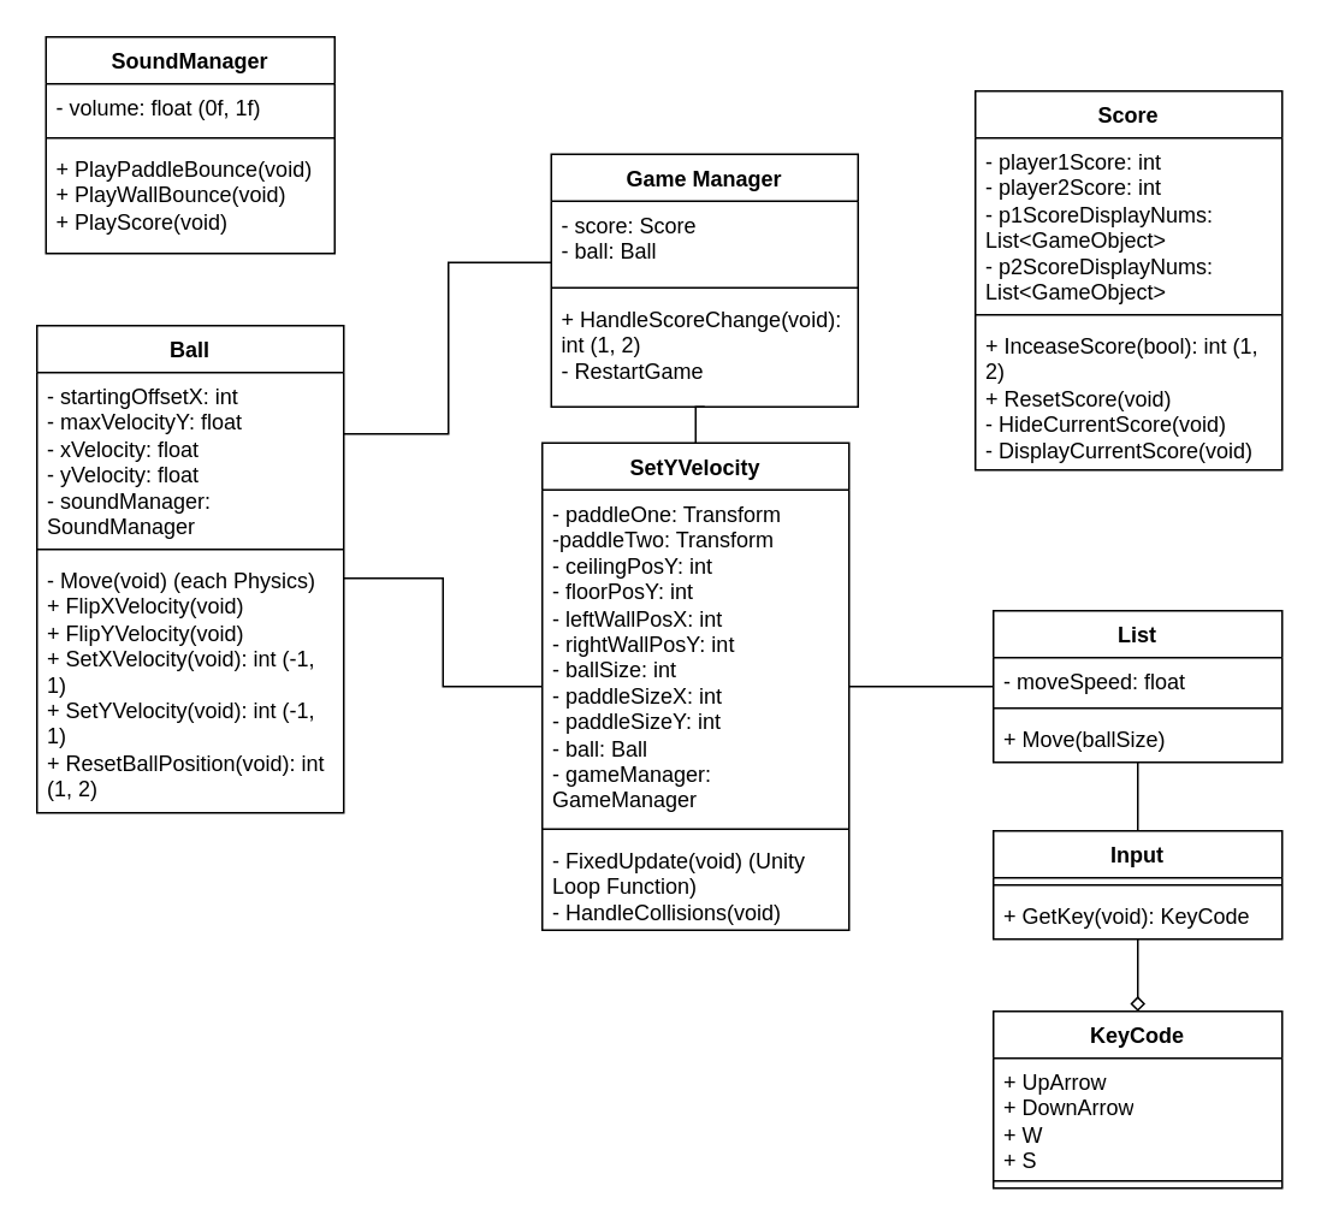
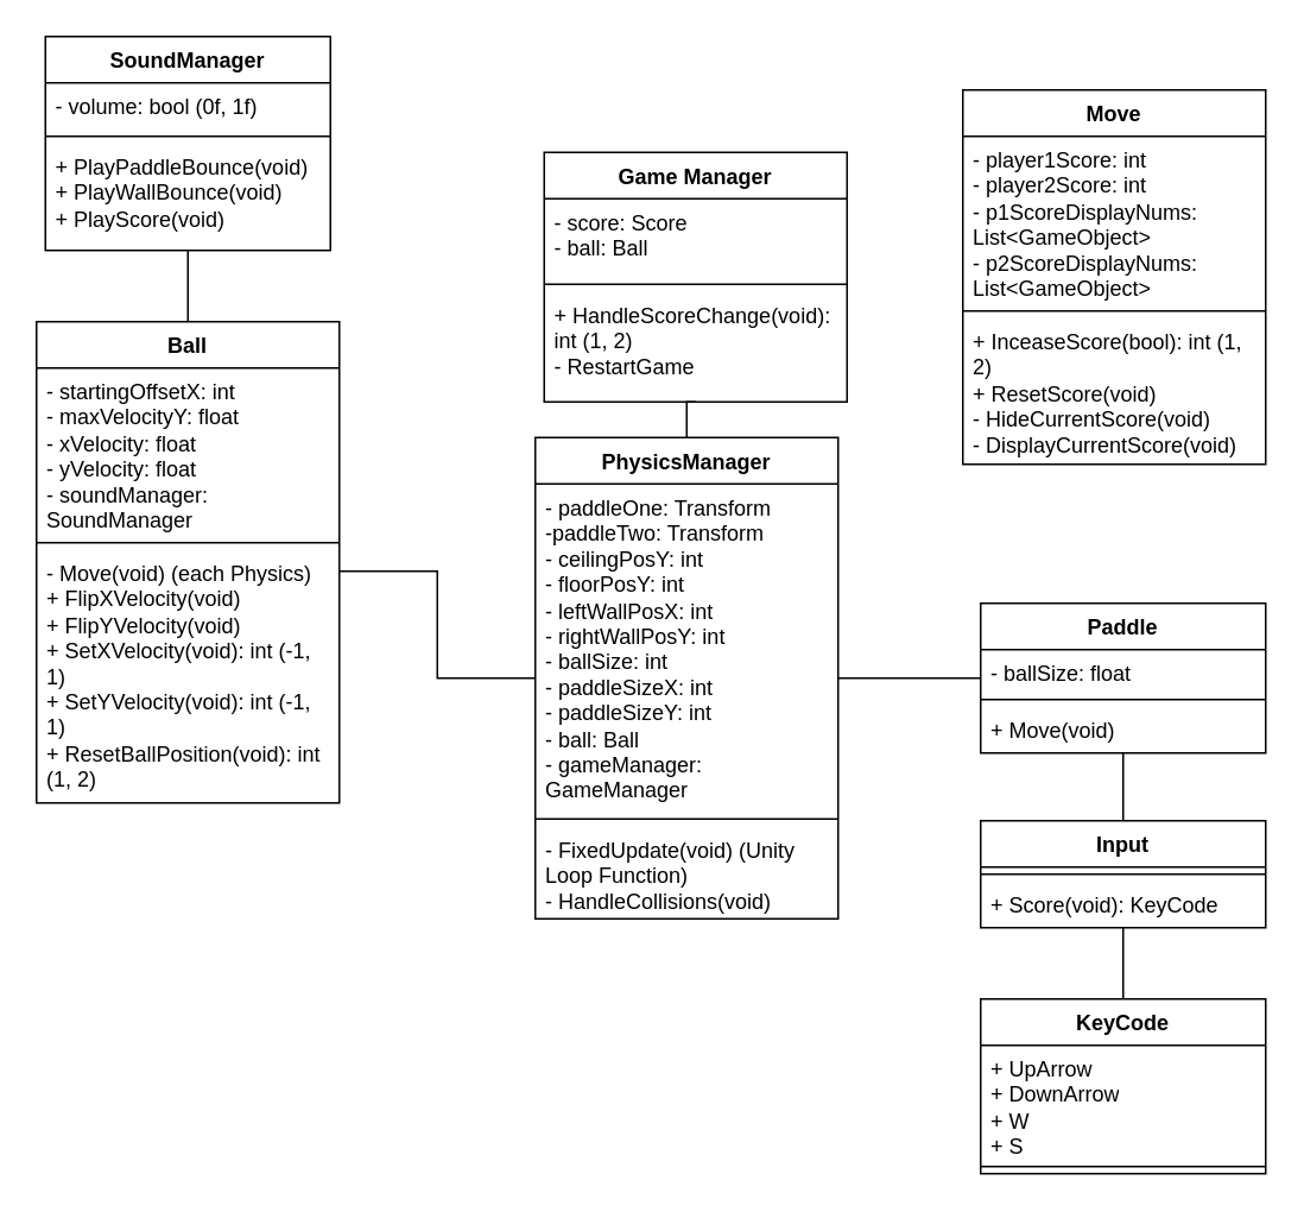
  <mxCell id="0" />
  <mxCell id="1" parent="0" />
  <mxCell id="2" style="edgeStyle=orthogonalEdgeStyle;rounded=0;orthogonalLoop=1;jettySize=auto;html=1;startArrow=none;startFill=0;endArrow=none;endFill=0;" parent="1" source="4" target="7" edge="1"><mxGeometry relative="1" as="geometry"><mxPoint x="100" y="140" as="targetPoint" /></mxGeometry></mxCell>
- <mxCell id="3" style="edgeStyle=orthogonalEdgeStyle;rounded=0;orthogonalLoop=1;jettySize=auto;html=1;endArrow=diamond;endFill=0;" parent="1" source="4" target="32" edge="1"><mxGeometry relative="1" as="geometry" /></mxCell>
+ <mxCell id="3" style="edgeStyle=orthogonalEdgeStyle;rounded=0;orthogonalLoop=1;jettySize=auto;html=1;endArrow=none;endFill=0;" parent="1" source="4" target="32" edge="1"><mxGeometry relative="1" as="geometry" /></mxCell>
  <mxCell id="4" value="Input" style="swimlane;fontStyle=1;align=center;verticalAlign=top;childLayout=stackLayout;horizontal=1;startSize=26;horizontalStack=0;resizeParent=1;resizeParentMax=0;resizeLast=0;collapsible=1;marginBottom=0;whiteSpace=wrap;html=1;" parent="1" vertex="1"><mxGeometry x="550" y="460" width="160" height="60" as="geometry" /></mxCell>
  <mxCell id="5" value="" style="line;strokeWidth=1;fillColor=none;align=left;verticalAlign=middle;spacingTop=-1;spacingLeft=3;spacingRight=3;rotatable=0;labelPosition=right;points=[];portConstraint=eastwest;strokeColor=inherit;" parent="4" vertex="1"><mxGeometry y="26" width="160" height="8" as="geometry" /></mxCell>
- <mxCell id="6" value="+ GetKey(void): KeyCode" style="text;strokeColor=none;fillColor=none;align=left;verticalAlign=top;spacingLeft=4;spacingRight=4;overflow=hidden;rotatable=0;points=[[0,0.5],[1,0.5]];portConstraint=eastwest;whiteSpace=wrap;html=1;" parent="4" vertex="1"><mxGeometry y="34" width="160" height="26" as="geometry" /></mxCell>
- <mxCell id="7" value="List" style="swimlane;fontStyle=1;align=center;verticalAlign=top;childLayout=stackLayout;horizontal=1;startSize=26;horizontalStack=0;resizeParent=1;resizeParentMax=0;resizeLast=0;collapsible=1;marginBottom=0;whiteSpace=wrap;html=1;" parent="1" vertex="1"><mxGeometry x="550" y="338" width="160" height="84" as="geometry" /></mxCell>
- <mxCell id="8" value="- moveSpeed: float" style="text;strokeColor=none;fillColor=none;align=left;verticalAlign=top;spacingLeft=4;spacingRight=4;overflow=hidden;rotatable=0;points=[[0,0.5],[1,0.5]];portConstraint=eastwest;whiteSpace=wrap;html=1;" parent="7" vertex="1"><mxGeometry y="26" width="160" height="24" as="geometry" /></mxCell>
+ <mxCell id="6" value="+ Score(void): KeyCode" style="text;strokeColor=none;fillColor=none;align=left;verticalAlign=top;spacingLeft=4;spacingRight=4;overflow=hidden;rotatable=0;points=[[0,0.5],[1,0.5]];portConstraint=eastwest;whiteSpace=wrap;html=1;" parent="4" vertex="1"><mxGeometry y="34" width="160" height="26" as="geometry" /></mxCell>
+ <mxCell id="7" value="Paddle" style="swimlane;fontStyle=1;align=center;verticalAlign=top;childLayout=stackLayout;horizontal=1;startSize=26;horizontalStack=0;resizeParent=1;resizeParentMax=0;resizeLast=0;collapsible=1;marginBottom=0;whiteSpace=wrap;html=1;" parent="1" vertex="1"><mxGeometry x="550" y="338" width="160" height="84" as="geometry" /></mxCell>
+ <mxCell id="8" value="- ballSize: float" style="text;strokeColor=none;fillColor=none;align=left;verticalAlign=top;spacingLeft=4;spacingRight=4;overflow=hidden;rotatable=0;points=[[0,0.5],[1,0.5]];portConstraint=eastwest;whiteSpace=wrap;html=1;" parent="7" vertex="1"><mxGeometry y="26" width="160" height="24" as="geometry" /></mxCell>
  <mxCell id="9" value="" style="line;strokeWidth=1;fillColor=none;align=left;verticalAlign=middle;spacingTop=-1;spacingLeft=3;spacingRight=3;rotatable=0;labelPosition=right;points=[];portConstraint=eastwest;strokeColor=inherit;" parent="7" vertex="1"><mxGeometry y="50" width="160" height="8" as="geometry" /></mxCell>
- <mxCell id="10" value="&lt;div&gt;+ Move(ballSize)&lt;br&gt;&lt;/div&gt;" style="text;strokeColor=none;fillColor=none;align=left;verticalAlign=top;spacingLeft=4;spacingRight=4;overflow=hidden;rotatable=0;points=[[0,0.5],[1,0.5]];portConstraint=eastwest;whiteSpace=wrap;html=1;" parent="7" vertex="1"><mxGeometry y="58" width="160" height="26" as="geometry" /></mxCell>
+ <mxCell id="10" value="&lt;div&gt;+ Move(void)&lt;br&gt;&lt;/div&gt;" style="text;strokeColor=none;fillColor=none;align=left;verticalAlign=top;spacingLeft=4;spacingRight=4;overflow=hidden;rotatable=0;points=[[0,0.5],[1,0.5]];portConstraint=eastwest;whiteSpace=wrap;html=1;" parent="7" vertex="1"><mxGeometry y="58" width="160" height="26" as="geometry" /></mxCell>
+ <mxCell id="11" style="edgeStyle=orthogonalEdgeStyle;rounded=0;orthogonalLoop=1;jettySize=auto;html=1;endArrow=none;endFill=0;" parent="1" source="12" target="35" edge="1"><mxGeometry relative="1" as="geometry" /></mxCell>
  <mxCell id="12" value="Ball" style="swimlane;fontStyle=1;align=center;verticalAlign=top;childLayout=stackLayout;horizontal=1;startSize=26;horizontalStack=0;resizeParent=1;resizeParentMax=0;resizeLast=0;collapsible=1;marginBottom=0;whiteSpace=wrap;html=1;" parent="1" vertex="1"><mxGeometry x="20" y="180" width="170" height="270" as="geometry" /></mxCell>
  <mxCell id="13" value="&lt;div&gt;- startingOffsetX: int&lt;/div&gt;&lt;div&gt;- maxVelocityY: float&lt;/div&gt;&lt;div&gt;- xVelocity: float&lt;/div&gt;&lt;div&gt;- yVelocity: float&lt;br&gt;&lt;/div&gt;&lt;div&gt;- soundManager: SoundManager&lt;/div&gt;" style="text;strokeColor=none;fillColor=none;align=left;verticalAlign=top;spacingLeft=4;spacingRight=4;overflow=hidden;rotatable=0;points=[[0,0.5],[1,0.5]];portConstraint=eastwest;whiteSpace=wrap;html=1;" parent="12" vertex="1"><mxGeometry y="26" width="170" height="94" as="geometry" /></mxCell>
  <mxCell id="14" value="" style="line;strokeWidth=1;fillColor=none;align=left;verticalAlign=middle;spacingTop=-1;spacingLeft=3;spacingRight=3;rotatable=0;labelPosition=right;points=[];portConstraint=eastwest;strokeColor=inherit;" parent="12" vertex="1"><mxGeometry y="120" width="170" height="8" as="geometry" /></mxCell>
  <mxCell id="15" value="&lt;div&gt;- Move(void) (each Physics)&lt;br&gt;&lt;/div&gt;&lt;div&gt;+ FlipXVelocity(void)&lt;/div&gt;&lt;div&gt;+ FlipYVelocity(void)&lt;/div&gt;&lt;div&gt;+ SetXVelocity(void): int (-1, 1)&lt;/div&gt;&lt;div&gt;+ SetYVelocity(void): int (-1, 1)&lt;br&gt;&lt;/div&gt;&lt;div&gt;+ ResetBallPosition(void): int (1, 2)&lt;br&gt;&lt;/div&gt;" style="text;strokeColor=none;fillColor=none;align=left;verticalAlign=top;spacingLeft=4;spacingRight=4;overflow=hidden;rotatable=0;points=[[0,0.5],[1,0.5]];portConstraint=eastwest;whiteSpace=wrap;html=1;" parent="12" vertex="1"><mxGeometry y="128" width="170" height="142" as="geometry" /></mxCell>
- <mxCell id="16" value="&lt;div&gt;Score&lt;/div&gt;" style="swimlane;fontStyle=1;align=center;verticalAlign=top;childLayout=stackLayout;horizontal=1;startSize=26;horizontalStack=0;resizeParent=1;resizeParentMax=0;resizeLast=0;collapsible=1;marginBottom=0;whiteSpace=wrap;html=1;" parent="1" vertex="1"><mxGeometry x="540" y="50" width="170" height="210" as="geometry" /></mxCell>
+ <mxCell id="16" value="&lt;div&gt;Move&lt;/div&gt;" style="swimlane;fontStyle=1;align=center;verticalAlign=top;childLayout=stackLayout;horizontal=1;startSize=26;horizontalStack=0;resizeParent=1;resizeParentMax=0;resizeLast=0;collapsible=1;marginBottom=0;whiteSpace=wrap;html=1;" parent="1" vertex="1"><mxGeometry x="540" y="50" width="170" height="210" as="geometry" /></mxCell>
  <mxCell id="17" value="&lt;div&gt;- player1Score: int&lt;br&gt;&lt;/div&gt;&lt;div&gt;- player2Score: int&lt;br&gt;&lt;/div&gt;&lt;div&gt;- p1ScoreDisplayNums: List&amp;lt;GameObject&amp;gt;&lt;br&gt;&lt;/div&gt;&lt;div&gt;- p2ScoreDisplayNums: List&amp;lt;GameObject&amp;gt;&lt;br&gt;&lt;/div&gt;" style="text;strokeColor=none;fillColor=none;align=left;verticalAlign=top;spacingLeft=4;spacingRight=4;overflow=hidden;rotatable=0;points=[[0,0.5],[1,0.5]];portConstraint=eastwest;whiteSpace=wrap;html=1;" parent="16" vertex="1"><mxGeometry y="26" width="170" height="94" as="geometry" /></mxCell>
  <mxCell id="18" value="" style="line;strokeWidth=1;fillColor=none;align=left;verticalAlign=middle;spacingTop=-1;spacingLeft=3;spacingRight=3;rotatable=0;labelPosition=right;points=[];portConstraint=eastwest;strokeColor=inherit;" parent="16" vertex="1"><mxGeometry y="120" width="170" height="8" as="geometry" /></mxCell>
  <mxCell id="19" value="&lt;div&gt;+ InceaseScore(bool): int (1, 2)&lt;/div&gt;&lt;div&gt;+ ResetScore(void)&lt;br&gt;&lt;/div&gt;&lt;div&gt;- HideCurrentScore(void)&lt;/div&gt;&lt;div&gt;- DisplayCurrentScore(void)&lt;br&gt;&lt;/div&gt;" style="text;strokeColor=none;fillColor=none;align=left;verticalAlign=top;spacingLeft=4;spacingRight=4;overflow=hidden;rotatable=0;points=[[0,0.5],[1,0.5]];portConstraint=eastwest;whiteSpace=wrap;html=1;" parent="16" vertex="1"><mxGeometry y="128" width="170" height="82" as="geometry" /></mxCell>
  <mxCell id="20" style="edgeStyle=orthogonalEdgeStyle;rounded=0;orthogonalLoop=1;jettySize=auto;html=1;endArrow=none;endFill=0;" parent="1" source="23" target="28" edge="1"><mxGeometry relative="1" as="geometry" /></mxCell>
  <mxCell id="21" style="edgeStyle=orthogonalEdgeStyle;rounded=0;orthogonalLoop=1;jettySize=auto;html=1;endArrow=none;endFill=0;" parent="1" source="23" target="7" edge="1"><mxGeometry relative="1" as="geometry" /></mxCell>
  <mxCell id="22" style="edgeStyle=orthogonalEdgeStyle;rounded=0;orthogonalLoop=1;jettySize=auto;html=1;endArrow=none;endFill=0;" parent="1" source="23" target="12" edge="1"><mxGeometry relative="1" as="geometry"><Array as="points"><mxPoint x="245" y="380" /><mxPoint x="245" y="320" /></Array></mxGeometry></mxCell>
- <mxCell id="23" value="&lt;div&gt;SetYVelocity&lt;/div&gt;" style="swimlane;fontStyle=1;align=center;verticalAlign=top;childLayout=stackLayout;horizontal=1;startSize=26;horizontalStack=0;resizeParent=1;resizeParentMax=0;resizeLast=0;collapsible=1;marginBottom=0;whiteSpace=wrap;html=1;" parent="1" vertex="1"><mxGeometry x="300" y="245" width="170" height="270" as="geometry" /></mxCell>
+ <mxCell id="23" value="&lt;div&gt;PhysicsManager&lt;/div&gt;" style="swimlane;fontStyle=1;align=center;verticalAlign=top;childLayout=stackLayout;horizontal=1;startSize=26;horizontalStack=0;resizeParent=1;resizeParentMax=0;resizeLast=0;collapsible=1;marginBottom=0;whiteSpace=wrap;html=1;" parent="1" vertex="1"><mxGeometry x="300" y="245" width="170" height="270" as="geometry" /></mxCell>
  <mxCell id="24" value="&lt;div&gt;- paddleOne: Transform&lt;/div&gt;&lt;div&gt;-paddleTwo: Transform&lt;br&gt;&lt;/div&gt;&lt;div&gt;- ceilingPosY: int&lt;/div&gt;&lt;div&gt;- floorPosY: int&lt;br&gt;&lt;/div&gt;&lt;div&gt;- leftWallPosX: int&lt;/div&gt;&lt;div&gt;- rightWallPosY: int&lt;br&gt;&lt;/div&gt;&lt;div&gt;- ballSize: int&lt;br&gt;&lt;/div&gt;&lt;div&gt;- paddleSizeX: int&lt;/div&gt;&lt;div&gt;- paddleSizeY: int&lt;/div&gt;&lt;div&gt;- ball: Ball&lt;br&gt;&lt;/div&gt;&lt;div&gt;- gameManager: GameManager&lt;br&gt;&lt;/div&gt;" style="text;strokeColor=none;fillColor=none;align=left;verticalAlign=top;spacingLeft=4;spacingRight=4;overflow=hidden;rotatable=0;points=[[0,0.5],[1,0.5]];portConstraint=eastwest;whiteSpace=wrap;html=1;" parent="23" vertex="1"><mxGeometry y="26" width="170" height="184" as="geometry" /></mxCell>
  <mxCell id="25" value="" style="line;strokeWidth=1;fillColor=none;align=left;verticalAlign=middle;spacingTop=-1;spacingLeft=3;spacingRight=3;rotatable=0;labelPosition=right;points=[];portConstraint=eastwest;strokeColor=inherit;" parent="23" vertex="1"><mxGeometry y="210" width="170" height="8" as="geometry" /></mxCell>
  <mxCell id="26" value="&lt;div&gt;- FixedUpdate(void) (Unity Loop Function)&lt;br&gt;&lt;/div&gt;&lt;div&gt;- HandleCollisions(void)&lt;/div&gt;" style="text;strokeColor=none;fillColor=none;align=left;verticalAlign=top;spacingLeft=4;spacingRight=4;overflow=hidden;rotatable=0;points=[[0,0.5],[1,0.5]];portConstraint=eastwest;whiteSpace=wrap;html=1;" parent="23" vertex="1"><mxGeometry y="218" width="170" height="52" as="geometry" /></mxCell>
- <mxCell id="27" style="edgeStyle=orthogonalEdgeStyle;rounded=0;orthogonalLoop=1;jettySize=auto;html=1;endArrow=none;endFill=0;" parent="1" source="28" target="12" edge="1"><mxGeometry relative="1" as="geometry"><Array as="points"><mxPoint x="248" y="145" /><mxPoint x="248" y="240" /></Array></mxGeometry></mxCell>
  <mxCell id="28" value="Game Manager" style="swimlane;fontStyle=1;align=center;verticalAlign=top;childLayout=stackLayout;horizontal=1;startSize=26;horizontalStack=0;resizeParent=1;resizeParentMax=0;resizeLast=0;collapsible=1;marginBottom=0;whiteSpace=wrap;html=1;" parent="1" vertex="1"><mxGeometry x="305" y="85" width="170" height="140" as="geometry" /></mxCell>
  <mxCell id="29" value="&lt;div&gt;- score: Score&lt;br&gt;&lt;/div&gt;&lt;div&gt;- ball: Ball&lt;/div&gt;" style="text;strokeColor=none;fillColor=none;align=left;verticalAlign=top;spacingLeft=4;spacingRight=4;overflow=hidden;rotatable=0;points=[[0,0.5],[1,0.5]];portConstraint=eastwest;whiteSpace=wrap;html=1;" parent="28" vertex="1"><mxGeometry y="26" width="170" height="44" as="geometry" /></mxCell>
  <mxCell id="30" value="" style="line;strokeWidth=1;fillColor=none;align=left;verticalAlign=middle;spacingTop=-1;spacingLeft=3;spacingRight=3;rotatable=0;labelPosition=right;points=[];portConstraint=eastwest;strokeColor=inherit;" parent="28" vertex="1"><mxGeometry y="70" width="170" height="8" as="geometry" /></mxCell>
  <mxCell id="31" value="&lt;div&gt;+ HandleScoreChange(void): int (1, 2)&lt;/div&gt;&lt;div&gt;- RestartGame&lt;br&gt;&lt;/div&gt;" style="text;strokeColor=none;fillColor=none;align=left;verticalAlign=top;spacingLeft=4;spacingRight=4;overflow=hidden;rotatable=0;points=[[0,0.5],[1,0.5]];portConstraint=eastwest;whiteSpace=wrap;html=1;" parent="28" vertex="1"><mxGeometry y="78" width="170" height="62" as="geometry" /></mxCell>
  <mxCell id="32" value="KeyCode" style="swimlane;fontStyle=1;align=center;verticalAlign=top;childLayout=stackLayout;horizontal=1;startSize=26;horizontalStack=0;resizeParent=1;resizeParentMax=0;resizeLast=0;collapsible=1;marginBottom=0;whiteSpace=wrap;html=1;" parent="1" vertex="1"><mxGeometry x="550" y="560" width="160" height="98" as="geometry" /></mxCell>
  <mxCell id="33" value="&lt;div&gt;+ UpArrow&lt;/div&gt;&lt;div&gt;+ DownArrow&lt;/div&gt;&lt;div&gt;+ W&lt;/div&gt;&lt;div&gt;+ S&lt;br&gt;&lt;/div&gt;" style="text;strokeColor=none;fillColor=none;align=left;verticalAlign=top;spacingLeft=4;spacingRight=4;overflow=hidden;rotatable=0;points=[[0,0.5],[1,0.5]];portConstraint=eastwest;whiteSpace=wrap;html=1;" parent="32" vertex="1"><mxGeometry y="26" width="160" height="64" as="geometry" /></mxCell>
  <mxCell id="34" value="" style="line;strokeWidth=1;fillColor=none;align=left;verticalAlign=middle;spacingTop=-1;spacingLeft=3;spacingRight=3;rotatable=0;labelPosition=right;points=[];portConstraint=eastwest;strokeColor=inherit;" parent="32" vertex="1"><mxGeometry y="90" width="160" height="8" as="geometry" /></mxCell>
  <mxCell id="35" value="SoundManager" style="swimlane;fontStyle=1;align=center;verticalAlign=top;childLayout=stackLayout;horizontal=1;startSize=26;horizontalStack=0;resizeParent=1;resizeParentMax=0;resizeLast=0;collapsible=1;marginBottom=0;whiteSpace=wrap;html=1;" parent="1" vertex="1"><mxGeometry x="25" y="20" width="160" height="120" as="geometry" /></mxCell>
- <mxCell id="36" value="- volume: float (0f, 1f)" style="text;strokeColor=none;fillColor=none;align=left;verticalAlign=top;spacingLeft=4;spacingRight=4;overflow=hidden;rotatable=0;points=[[0,0.5],[1,0.5]];portConstraint=eastwest;whiteSpace=wrap;html=1;" parent="35" vertex="1"><mxGeometry y="26" width="160" height="26" as="geometry" /></mxCell>
+ <mxCell id="36" value="- volume: bool (0f, 1f)" style="text;strokeColor=none;fillColor=none;align=left;verticalAlign=top;spacingLeft=4;spacingRight=4;overflow=hidden;rotatable=0;points=[[0,0.5],[1,0.5]];portConstraint=eastwest;whiteSpace=wrap;html=1;" parent="35" vertex="1"><mxGeometry y="26" width="160" height="26" as="geometry" /></mxCell>
  <mxCell id="37" value="" style="line;strokeWidth=1;fillColor=none;align=left;verticalAlign=middle;spacingTop=-1;spacingLeft=3;spacingRight=3;rotatable=0;labelPosition=right;points=[];portConstraint=eastwest;strokeColor=inherit;" parent="35" vertex="1"><mxGeometry y="52" width="160" height="8" as="geometry" /></mxCell>
  <mxCell id="38" value="&lt;div&gt;+ PlayPaddleBounce(void)&lt;/div&gt;&lt;div&gt;+ PlayWallBounce(void)&lt;br&gt;&lt;/div&gt;&lt;div&gt;+ PlayScore(void)&lt;br&gt;&lt;/div&gt;" style="text;strokeColor=none;fillColor=none;align=left;verticalAlign=top;spacingLeft=4;spacingRight=4;overflow=hidden;rotatable=0;points=[[0,0.5],[1,0.5]];portConstraint=eastwest;whiteSpace=wrap;html=1;" parent="35" vertex="1"><mxGeometry y="60" width="160" height="60" as="geometry" /></mxCell>
